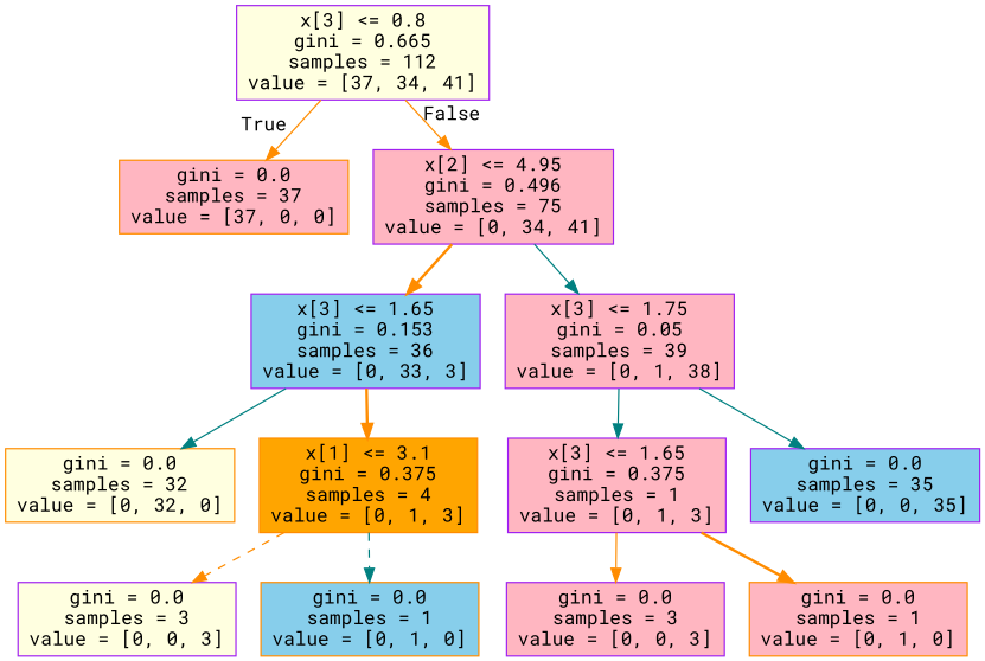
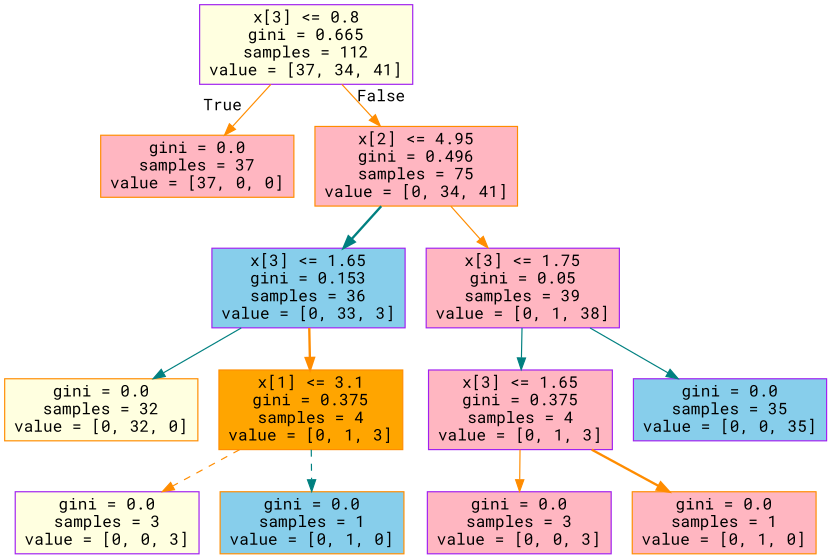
  digraph {
    fontname="Roboto Mono"
    node [color=purple fillcolor=lightpink fontname="Roboto Mono" shape=box style=filled]
    edge [color=darkorange fontname="Roboto Mono" style=solid]
    n1 [fillcolor=lightyellow label="x[3] <= 0.8\ngini = 0.665\nsamples = 112\nvalue = [37, 34, 41]"]
    n2 [color=darkorange label="gini = 0.0\nsamples = 37\nvalue = [37, 0, 0]"]
-   n3 [label="x[2] <= 4.95\ngini = 0.496\nsamples = 75\nvalue = [0, 34, 41]"]
+   n3 [color=darkorange label="x[2] <= 4.95\ngini = 0.496\nsamples = 75\nvalue = [0, 34, 41]"]
    n4 [fillcolor=skyblue label="x[3] <= 1.65\ngini = 0.153\nsamples = 36\nvalue = [0, 33, 3]"]
    n5 [label="x[3] <= 1.75\ngini = 0.05\nsamples = 39\nvalue = [0, 1, 38]"]
    n6 [color=darkorange fillcolor=lightyellow label="gini = 0.0\nsamples = 32\nvalue = [0, 32, 0]"]
    n7 [color=darkorange fillcolor=orange label="x[1] <= 3.1\ngini = 0.375\nsamples = 4\nvalue = [0, 1, 3]"]
-   n8 [label="x[3] <= 1.65\ngini = 0.375\nsamples = 1\nvalue = [0, 1, 3]"]
+   n8 [label="x[3] <= 1.65\ngini = 0.375\nsamples = 4\nvalue = [0, 1, 3]"]
    n9 [fillcolor=skyblue label="gini = 0.0\nsamples = 35\nvalue = [0, 0, 35]"]
    n10 [fillcolor=lightyellow label="gini = 0.0\nsamples = 3\nvalue = [0, 0, 3]"]
    n11 [color=darkorange fillcolor=skyblue label="gini = 0.0\nsamples = 1\nvalue = [0, 1, 0]"]
    n12 [label="gini = 0.0\nsamples = 3\nvalue = [0, 0, 3]"]
    n13 [color=darkorange label="gini = 0.0\nsamples = 1\nvalue = [0, 1, 0]"]
    n1 -> n2 [headlabel=True labelangle=45 labeldistance=2.5]
    n1 -> n3 [headlabel=False labelangle=-45 labeldistance=2.5]
-   n3 -> n4 [style=bold]
-   n3 -> n5 [color=teal]
+   n3 -> n4 [color=teal style=bold]
+   n3 -> n5
    n4 -> n6 [color=teal]
    n4 -> n7 [style=bold]
    n5 -> n8 [color=teal]
    n5 -> n9 [color=teal]
    n7 -> n10 [style=dashed]
    n7 -> n11 [color=teal style=dashed]
    n8 -> n12
    n8 -> n13 [style=bold]
  }
